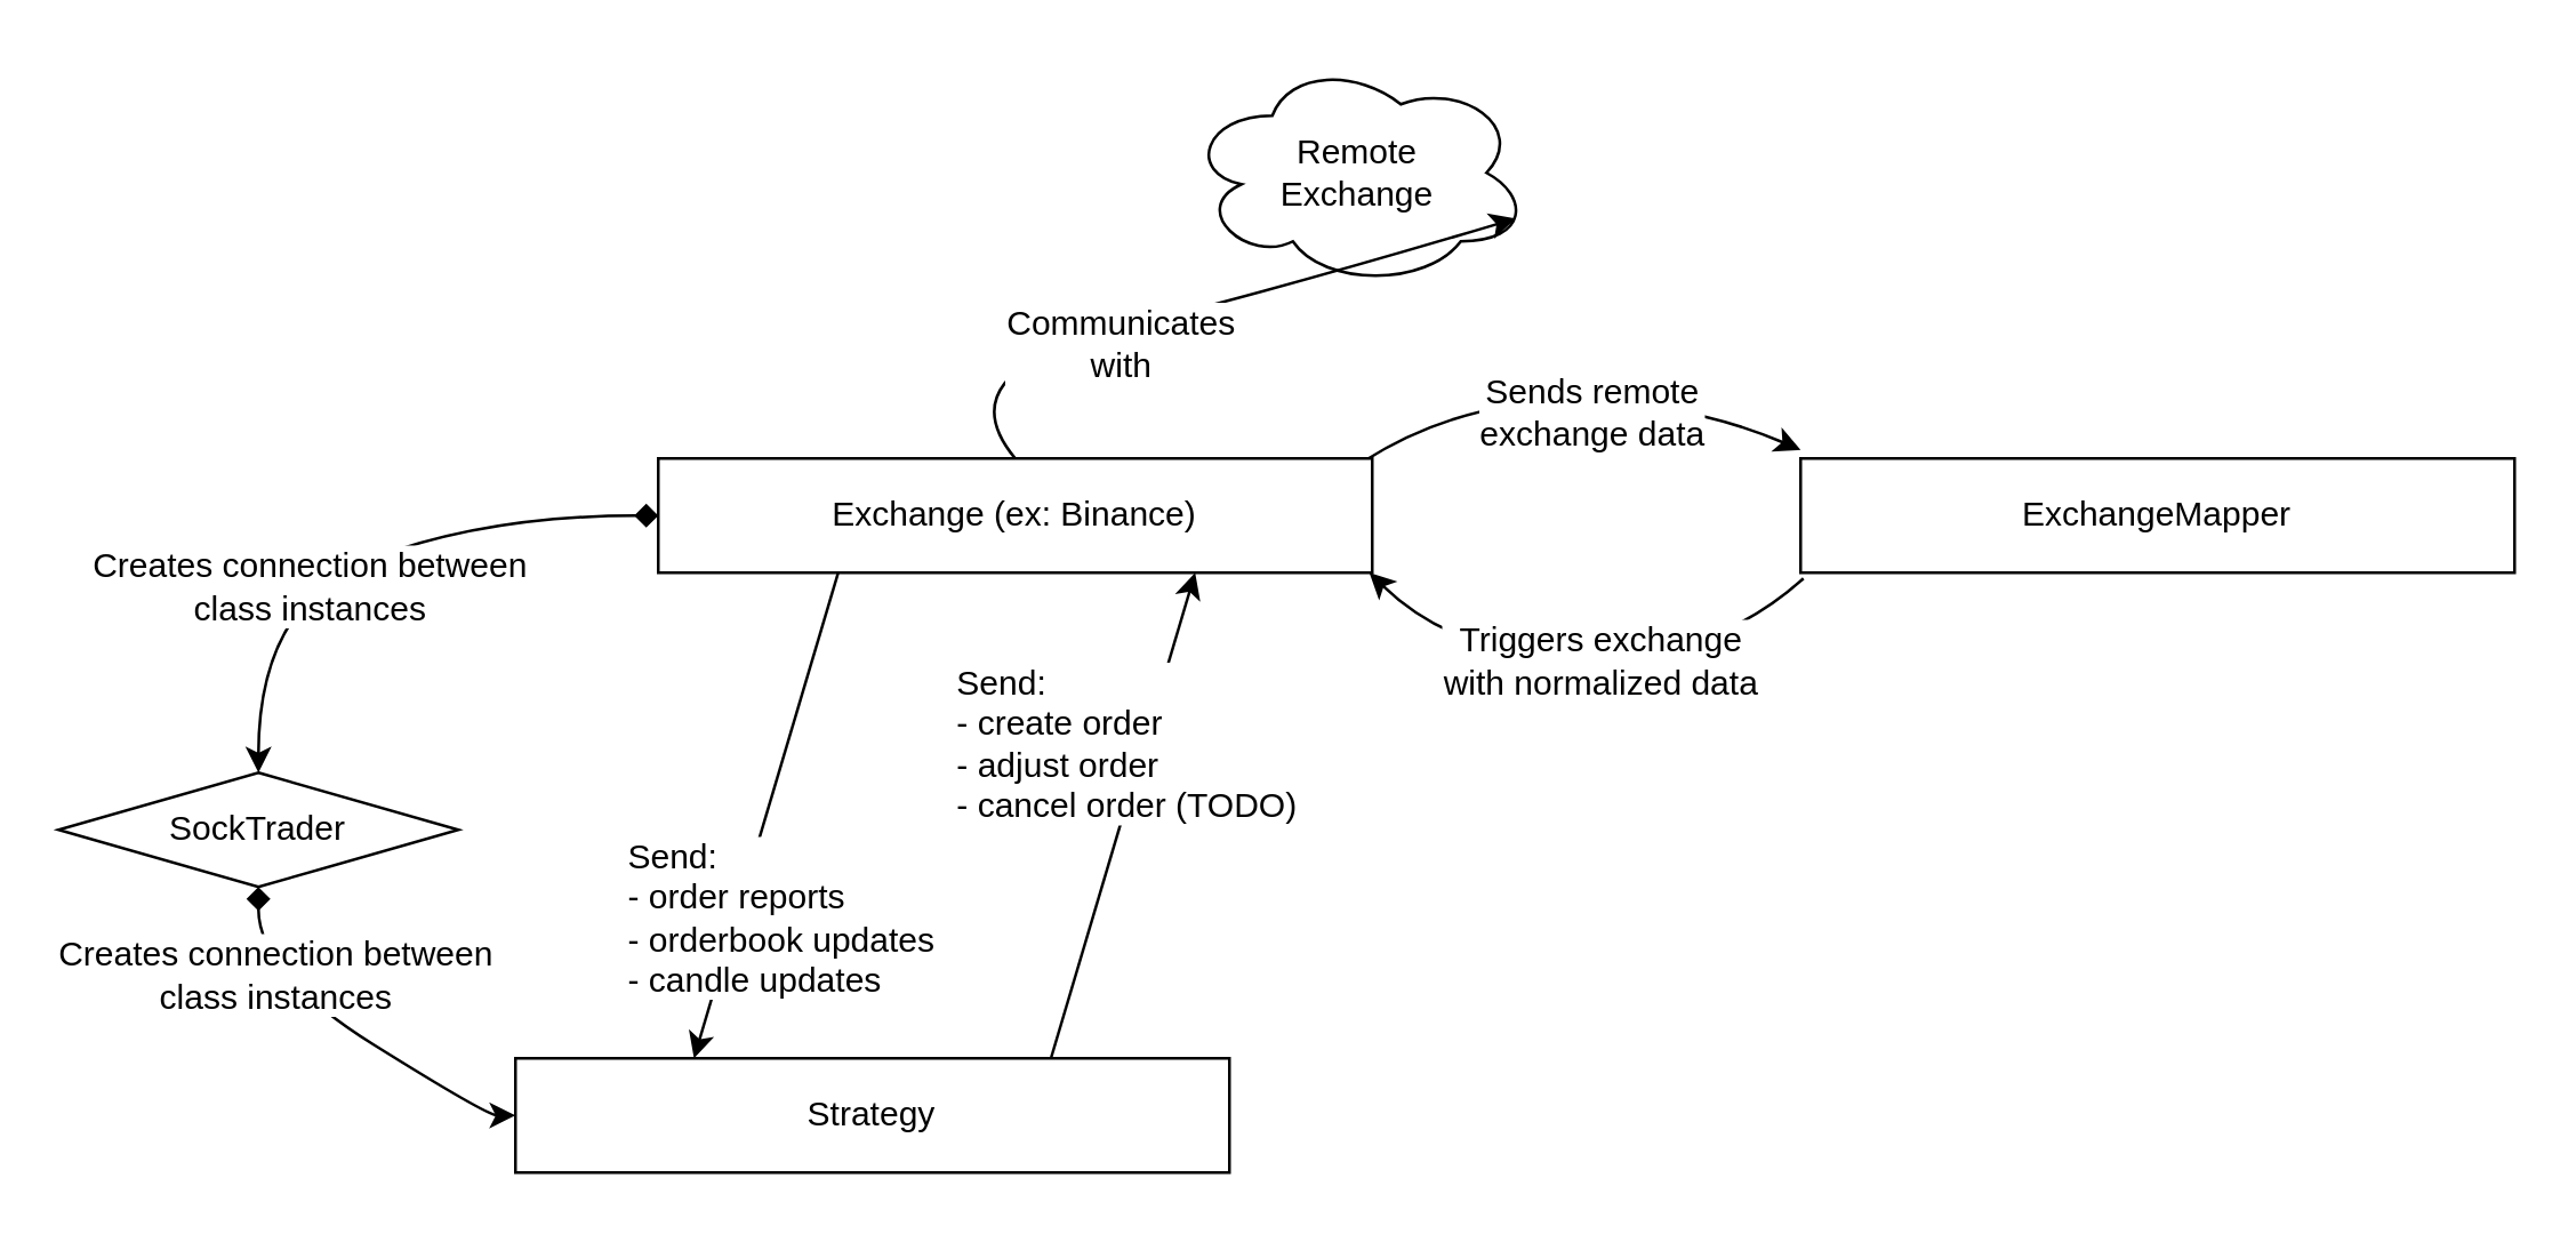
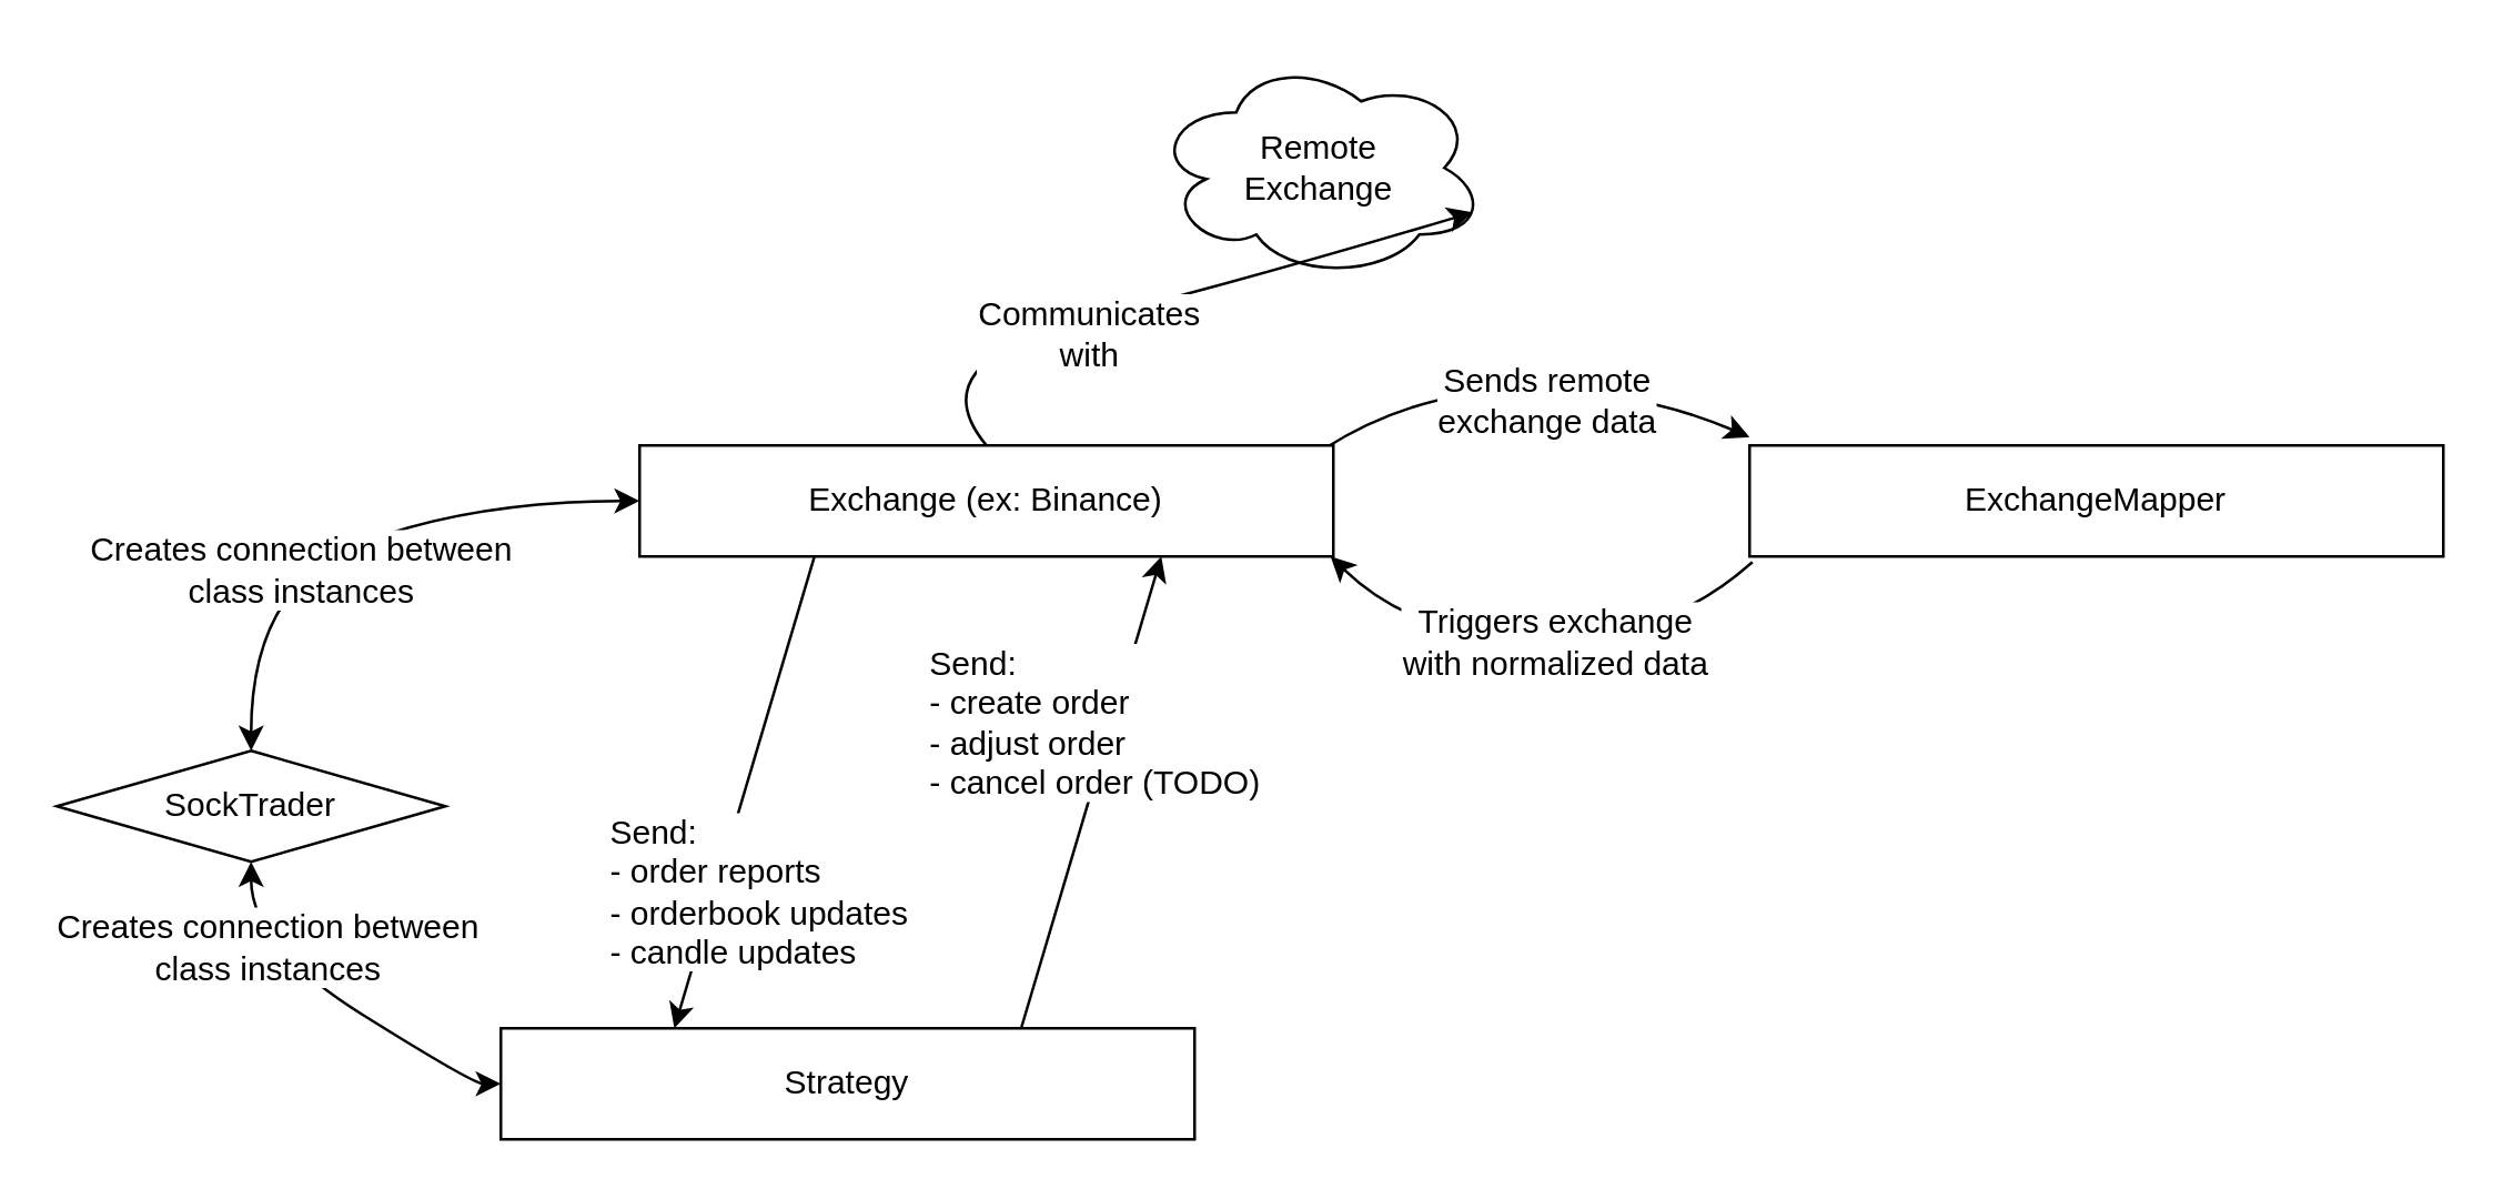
  <mxCell id="0" />
  <mxCell id="1" parent="0" />
- <mxCell id="2" value="" style="curved=1;endArrow=diamond;html=1;entryX=0.5;entryY=1;entryDx=0;entryDy=0;exitX=0;exitY=0.5;exitDx=0;exitDy=0;startArrow=classic;startFill=1;" parent="1" source="7" target="18" edge="1"><mxGeometry width="50" height="50" relative="1" as="geometry"><mxPoint x="-110" y="480" as="sourcePoint" /><mxPoint x="-60" y="430" as="targetPoint" /><Array as="points"><mxPoint x="170" y="390" /><mxPoint x="90" y="340" /></Array></mxGeometry></mxCell>
+ <mxCell id="2" value="" style="curved=1;endArrow=classic;html=1;entryX=0.5;entryY=1;entryDx=0;entryDy=0;exitX=0;exitY=0.5;exitDx=0;exitDy=0;startArrow=classic;startFill=1;" parent="1" source="7" target="18" edge="1"><mxGeometry width="50" height="50" relative="1" as="geometry"><mxPoint x="-110" y="480" as="sourcePoint" /><mxPoint x="-60" y="430" as="targetPoint" /><Array as="points"><mxPoint x="170" y="390" /><mxPoint x="90" y="340" /></Array></mxGeometry></mxCell>
  <mxCell id="3" value="Creates connection between&lt;br&gt;class instances&lt;br&gt;" style="text;html=1;resizable=0;points=[];align=center;verticalAlign=middle;labelBackgroundColor=#ffffff;" parent="2" vertex="1" connectable="0"><mxGeometry x="-0.267" y="-40" relative="1" as="geometry"><mxPoint x="-62.5" y="5.5" as="offset" /></mxGeometry></mxCell>
  <mxCell id="4" value="Remote&lt;br&gt;Exchange" style="ellipse;shape=cloud;whiteSpace=wrap;html=1;" parent="1" vertex="1"><mxGeometry x="415" y="20" width="120" height="80" as="geometry" /></mxCell>
  <mxCell id="5" value="" style="curved=1;endArrow=classic;html=1;exitX=0.5;exitY=0;exitDx=0;exitDy=0;entryX=0.96;entryY=0.7;entryDx=0;entryDy=0;entryPerimeter=0;" parent="1" target="4" edge="1"><mxGeometry width="50" height="50" relative="1" as="geometry"><mxPoint x="355" y="160" as="sourcePoint" /><mxPoint x="355" y="90" as="targetPoint" /><Array as="points"><mxPoint x="330" y="130" /><mxPoint x="450" y="100" /></Array></mxGeometry></mxCell>
  <mxCell id="6" value="Communicates&lt;br&gt;with" style="text;html=1;resizable=0;points=[];align=center;verticalAlign=middle;labelBackgroundColor=#ffffff;" parent="5" vertex="1" connectable="0"><mxGeometry x="-0.065" y="1" relative="1" as="geometry"><mxPoint x="-12" y="9" as="offset" /></mxGeometry></mxCell>
  <mxCell id="7" value="Strategy" style="rounded=0;whiteSpace=wrap;html=1;" parent="1" vertex="1"><mxGeometry x="180" y="370" width="250" height="40" as="geometry" /></mxCell>
  <mxCell id="8" value="" style="endArrow=classic;html=1;exitX=0.25;exitY=1;exitDx=0;exitDy=0;entryX=0.25;entryY=0;entryDx=0;entryDy=0;" parent="1" target="7" edge="1"><mxGeometry width="50" height="50" relative="1" as="geometry"><mxPoint x="293" y="200" as="sourcePoint" /><mxPoint x="338" y="290" as="targetPoint" /></mxGeometry></mxCell>
  <mxCell id="9" value="&lt;div style=&quot;text-align: left&quot;&gt;Send:&lt;/div&gt;&lt;div style=&quot;text-align: left&quot;&gt;- order reports&lt;/div&gt;&lt;div style=&quot;text-align: left&quot;&gt;- orderbook updates&lt;/div&gt;&lt;div style=&quot;text-align: left&quot;&gt;- candle updates&lt;/div&gt;" style="text;html=1;resizable=0;points=[];align=center;verticalAlign=middle;labelBackgroundColor=#ffffff;" parent="8" vertex="1" connectable="0"><mxGeometry x="0.089" y="3" relative="1" as="geometry"><mxPoint x="4" y="27" as="offset" /></mxGeometry></mxCell>
  <mxCell id="10" value="" style="endArrow=classic;html=1;entryX=0.75;entryY=1;entryDx=0;entryDy=0;exitX=0.75;exitY=0;exitDx=0;exitDy=0;" parent="1" source="7" edge="1"><mxGeometry width="50" height="50" relative="1" as="geometry"><mxPoint x="290" y="400" as="sourcePoint" /><mxPoint x="418" y="200" as="targetPoint" /></mxGeometry></mxCell>
  <mxCell id="11" value="&lt;div style=&quot;text-align: left&quot;&gt;Send:&lt;/div&gt;&lt;div style=&quot;text-align: left&quot;&gt;- create order&lt;/div&gt;&lt;div style=&quot;text-align: left&quot;&gt;- adjust order&lt;/div&gt;&lt;div style=&quot;text-align: left&quot;&gt;- cancel order (TODO)&lt;/div&gt;" style="text;html=1;resizable=0;points=[];align=center;verticalAlign=middle;labelBackgroundColor=#ffffff;" parent="10" vertex="1" connectable="0"><mxGeometry x="-0.044" relative="1" as="geometry"><mxPoint x="2" y="-29" as="offset" /></mxGeometry></mxCell>
  <mxCell id="12" value="ExchangeMapper" style="rounded=0;whiteSpace=wrap;html=1;" parent="1" vertex="1"><mxGeometry x="630" y="160" width="250" height="40" as="geometry" /></mxCell>
  <mxCell id="13" value="" style="curved=1;endArrow=classic;html=1;exitX=0.988;exitY=0.025;exitDx=0;exitDy=0;exitPerimeter=0;" parent="1" edge="1"><mxGeometry width="50" height="50" relative="1" as="geometry"><mxPoint x="477" y="161" as="sourcePoint" /><mxPoint x="630" y="157" as="targetPoint" /><Array as="points"><mxPoint x="510" y="140" /><mxPoint x="590" y="140" /></Array></mxGeometry></mxCell>
  <mxCell id="14" value="Sends remote&lt;br&gt;exchange data" style="text;html=1;resizable=0;points=[];align=center;verticalAlign=middle;labelBackgroundColor=#ffffff;" parent="13" vertex="1" connectable="0"><mxGeometry x="0.059" y="-3" relative="1" as="geometry"><mxPoint as="offset" /></mxGeometry></mxCell>
  <mxCell id="15" value="" style="curved=1;endArrow=classic;html=1;exitX=0.004;exitY=1.05;exitDx=0;exitDy=0;exitPerimeter=0;entryX=0.996;entryY=1;entryDx=0;entryDy=0;entryPerimeter=0;" parent="1" source="12" edge="1"><mxGeometry width="50" height="50" relative="1" as="geometry"><mxPoint x="640" y="167" as="sourcePoint" /><mxPoint x="479" y="200" as="targetPoint" /><Array as="points"><mxPoint x="600" y="230" /><mxPoint x="510" y="230" /></Array></mxGeometry></mxCell>
  <mxCell id="16" value="Triggers exchange&lt;br&gt;with normalized data&lt;br&gt;" style="text;html=1;resizable=0;points=[];align=center;verticalAlign=middle;labelBackgroundColor=#ffffff;" parent="15" vertex="1" connectable="0"><mxGeometry x="0.059" y="-3" relative="1" as="geometry"><mxPoint x="11" y="3" as="offset" /></mxGeometry></mxCell>
  <mxCell id="17" value="Exchange (ex: Binance)" style="rounded=0;whiteSpace=wrap;html=1;" parent="1" vertex="1"><mxGeometry x="230" y="160" width="250" height="40" as="geometry" /></mxCell>
  <mxCell id="18" value="SockTrader" style="rhombus;whiteSpace=wrap;html=1;" parent="1" vertex="1"><mxGeometry x="20" y="270" width="140" height="40" as="geometry" /></mxCell>
- <mxCell id="19" value="" style="curved=1;endArrow=diamond;html=1;entryX=0;entryY=0.5;entryDx=0;entryDy=0;exitX=0.5;exitY=0;exitDx=0;exitDy=0;startArrow=classic;startFill=1;" parent="1" source="18" target="17" edge="1"><mxGeometry width="50" height="50" relative="1" as="geometry"><mxPoint x="240" y="400" as="sourcePoint" /><mxPoint x="100" y="300" as="targetPoint" /><Array as="points"><mxPoint x="90" y="210" /><mxPoint x="170" y="180" /></Array></mxGeometry></mxCell>
+ <mxCell id="19" value="" style="curved=1;endArrow=classic;html=1;entryX=0;entryY=0.5;entryDx=0;entryDy=0;exitX=0.5;exitY=0;exitDx=0;exitDy=0;startArrow=classic;startFill=1;" parent="1" source="18" target="17" edge="1"><mxGeometry width="50" height="50" relative="1" as="geometry"><mxPoint x="240" y="400" as="sourcePoint" /><mxPoint x="100" y="300" as="targetPoint" /><Array as="points"><mxPoint x="90" y="210" /><mxPoint x="170" y="180" /></Array></mxGeometry></mxCell>
  <mxCell id="20" value="Creates connection between&lt;br&gt;class instances&lt;br&gt;" style="text;html=1;resizable=0;points=[];align=center;verticalAlign=middle;labelBackgroundColor=#ffffff;" parent="19" vertex="1" connectable="0"><mxGeometry x="-0.267" y="-40" relative="1" as="geometry"><mxPoint x="-10.5" y="-37.5" as="offset" /></mxGeometry></mxCell>
